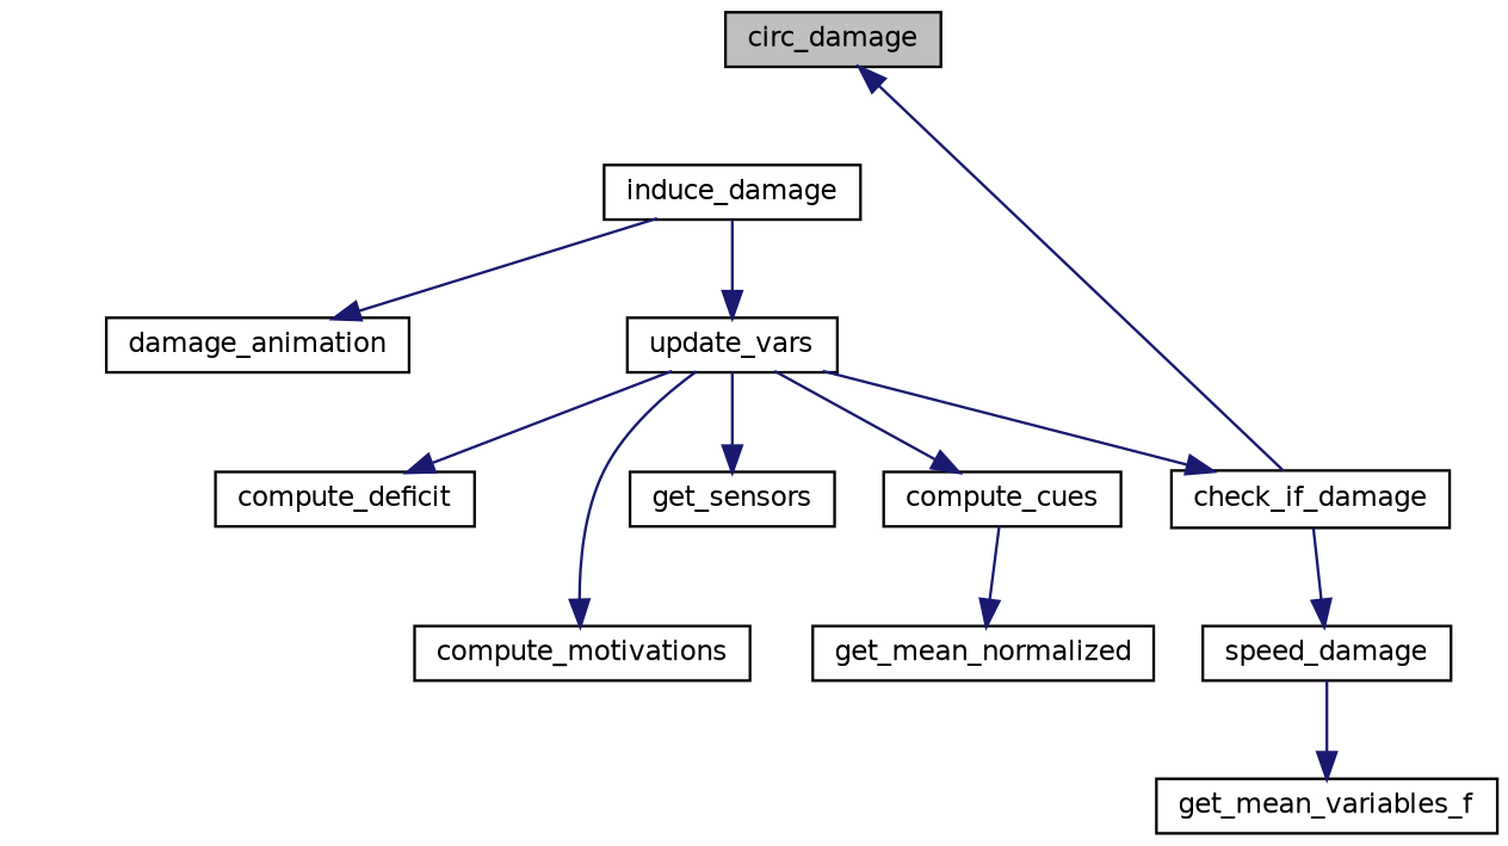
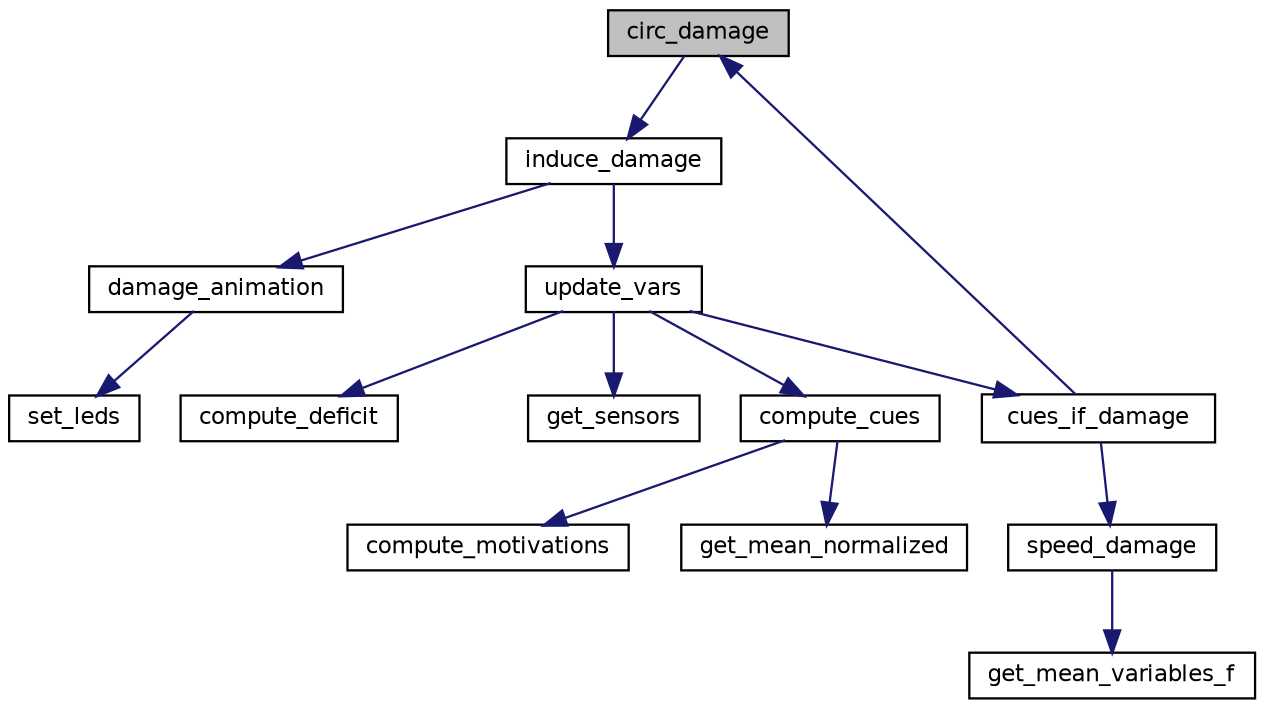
  digraph {
    rankdir=TB
    node [color=black fillcolor=white fontname=Helvetica fontsize=10 shape=record style=filled]
    edge [color=midnightblue fontname=Helvetica fontsize=10 labelfontname=Helvetica labelfontsize=10 style=solid]
    n1 [fillcolor=grey75 fontcolor=black height=0.2 label=circ_damage width=0.4]
    n2 [height=0.2 label=induce_damage width=0.4]
    n3 [height=0.2 label=damage_animation width=0.4]
    n4 [height=0.2 label=update_vars width=0.4]
-   n6 [height=0.2 label=check_if_damage width=0.4]
+   n5 [height=0.2 label=set_leds width=0.4]
+   n6 [height=0.2 label=cues_if_damage width=0.4]
    n7 [height=0.2 label=compute_cues width=0.4]
    n8 [height=0.2 label=compute_deficit width=0.4]
    n9 [height=0.2 label=compute_motivations width=0.4]
    n10 [height=0.2 label=get_sensors width=0.4]
    n11 [height=0.2 label=speed_damage width=0.4]
    n12 [height=0.2 label=get_mean_normalized width=0.4]
    n13 [height=0.2 label=get_mean_variables_f width=0.4]
+   n1 -> n2
    n2 -> n3
    n2 -> n4
+   n3 -> n5
    n4 -> n6
    n4 -> n7
    n4 -> n8
-   n4 -> n9
+   n7 -> n9
    n4 -> n10
    n6 -> n1
    n6 -> n11
    n7 -> n12
    n11 -> n13
  }
